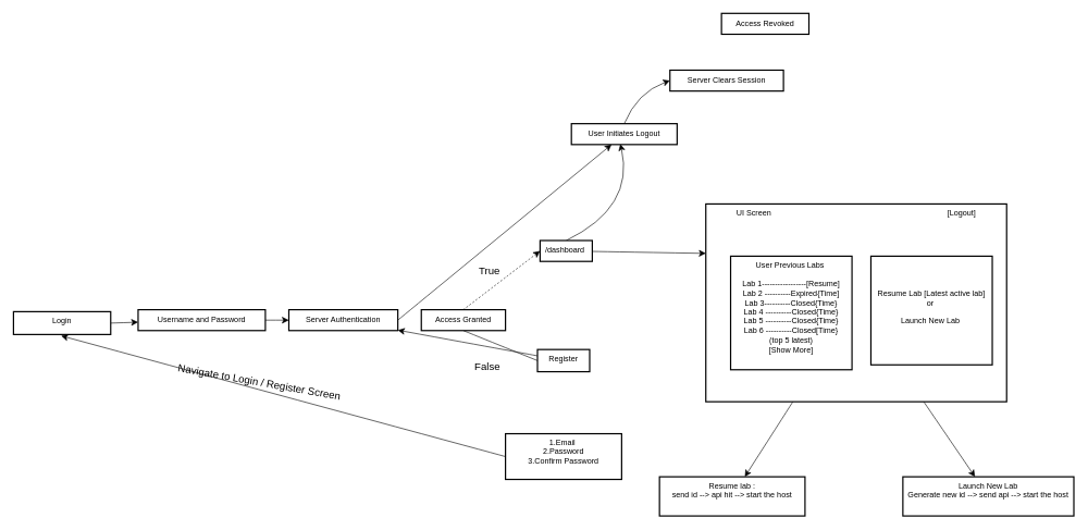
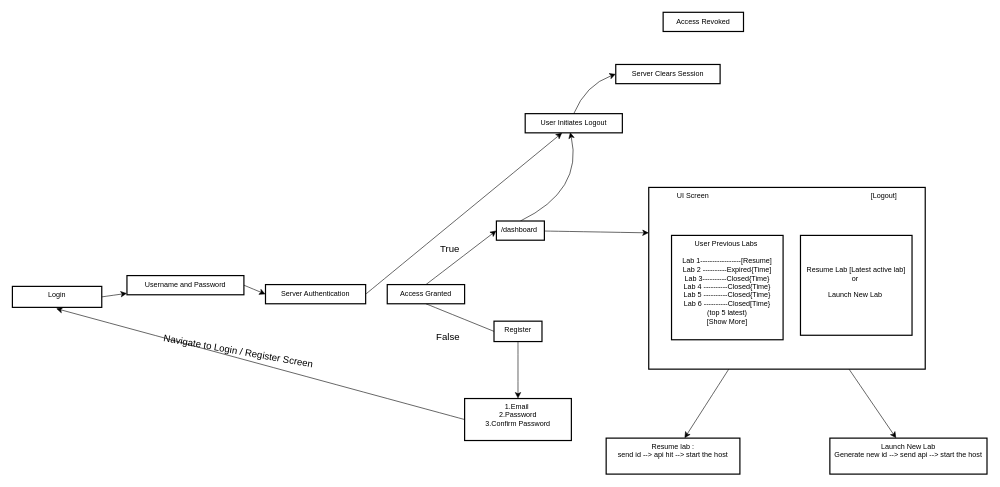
  <mxCell id="0" />
  <mxCell id="1" parent="0" />
- <mxCell id="2" value="" style="edgeStyle=none;curved=1;rounded=0;orthogonalLoop=1;jettySize=auto;html=1;fontSize=12;startSize=8;endSize=8;" edge="1" parent="1" source="3" target="10"><mxGeometry relative="1" as="geometry" /></mxCell>
+ <mxCell id="2" value="" style="edgeStyle=none;curved=1;rounded=0;orthogonalLoop=1;jettySize=auto;html=1;fontSize=12;startSize=8;endSize=8;" edge="1" parent="1" source="3" target="22"><mxGeometry relative="1" as="geometry" /></mxCell>
  <mxCell id="3" value="Register" style="whiteSpace=wrap;strokeWidth=2;verticalAlign=top;" parent="1" vertex="1"><mxGeometry x="823" y="535" width="80" height="34" as="geometry" /></mxCell>
  <mxCell id="4" value="Access Revoked" style="whiteSpace=wrap;strokeWidth=2;" parent="1" vertex="1"><mxGeometry x="1105" y="20" width="134" height="32" as="geometry" /></mxCell>
  <mxCell id="5" style="edgeStyle=none;curved=1;rounded=0;orthogonalLoop=1;jettySize=auto;html=1;exitX=1;exitY=0.5;exitDx=0;exitDy=0;fontSize=12;startSize=8;endSize=8;" edge="1" parent="1" source="6" target="8"><mxGeometry relative="1" as="geometry" /></mxCell>
  <mxCell id="6" value="Login" style="whiteSpace=wrap;strokeWidth=2;verticalAlign=top;" parent="1" vertex="1"><mxGeometry x="20" y="477" width="149" height="35" as="geometry" /></mxCell>
  <mxCell id="7" style="edgeStyle=none;curved=1;rounded=0;orthogonalLoop=1;jettySize=auto;html=1;exitX=1;exitY=0.5;exitDx=0;exitDy=0;entryX=0;entryY=0.5;entryDx=0;entryDy=0;fontSize=12;startSize=8;endSize=8;" edge="1" parent="1" source="8" target="10"><mxGeometry relative="1" as="geometry" /></mxCell>
- <mxCell id="8" value="Username and Password" style="whiteSpace=wrap;strokeWidth=2;" parent="1" vertex="1"><mxGeometry x="211" y="474" width="195" height="32" as="geometry" /></mxCell>
+ <mxCell id="8" value="Username and Password" style="whiteSpace=wrap;strokeWidth=2;" parent="1" vertex="1"><mxGeometry x="211" y="459" width="195" height="32" as="geometry" /></mxCell>
  <mxCell id="9" style="edgeStyle=none;curved=1;rounded=0;orthogonalLoop=1;jettySize=auto;html=1;exitX=1;exitY=0.5;exitDx=0;exitDy=0;fontSize=12;startSize=8;endSize=8;" edge="1" parent="1" source="10" target="28"><mxGeometry relative="1" as="geometry" /></mxCell>
  <mxCell id="10" value="Server Authentication" style="whiteSpace=wrap;strokeWidth=2;" parent="1" vertex="1"><mxGeometry x="442" y="474" width="167" height="32" as="geometry" /></mxCell>
- <mxCell id="11" style="edgeStyle=none;curved=1;rounded=0;orthogonalLoop=1;jettySize=auto;html=1;exitX=0.5;exitY=0;exitDx=0;exitDy=0;entryX=0;entryY=0.5;entryDx=0;entryDy=0;fontSize=12;startSize=8;endSize=8;dashed=1;" edge="1" parent="1" source="13" target="17"><mxGeometry relative="1" as="geometry" /></mxCell>
+ <mxCell id="11" style="edgeStyle=none;curved=1;rounded=0;orthogonalLoop=1;jettySize=auto;html=1;exitX=0.5;exitY=0;exitDx=0;exitDy=0;entryX=0;entryY=0.5;entryDx=0;entryDy=0;fontSize=12;startSize=8;endSize=8;" edge="1" parent="1" source="13" target="17"><mxGeometry relative="1" as="geometry" /></mxCell>
  <mxCell id="12" style="edgeStyle=none;curved=1;rounded=0;orthogonalLoop=1;jettySize=auto;html=1;exitX=0.5;exitY=1;exitDx=0;exitDy=0;entryX=0;entryY=0.5;entryDx=0;entryDy=0;fontSize=12;startSize=8;endSize=8;endArrow=none;" edge="1" parent="1" source="13" target="3"><mxGeometry relative="1" as="geometry" /></mxCell>
  <mxCell id="13" value="Access Granted" style="whiteSpace=wrap;strokeWidth=2;" parent="1" vertex="1"><mxGeometry x="645" y="474" width="129" height="32" as="geometry" /></mxCell>
  <mxCell id="14" style="edgeStyle=none;curved=1;rounded=0;orthogonalLoop=1;jettySize=auto;html=1;exitX=0.5;exitY=1;exitDx=0;exitDy=0;fontSize=12;startSize=8;endSize=8;" edge="1" parent="1" source="3" target="3"><mxGeometry relative="1" as="geometry" /></mxCell>
  <mxCell id="15" value="" style="edgeStyle=none;curved=1;rounded=0;orthogonalLoop=1;jettySize=auto;html=1;fontSize=12;startSize=8;endSize=8;entryX=0;entryY=0.25;entryDx=0;entryDy=0;" edge="1" parent="1" source="17" target="26"><mxGeometry relative="1" as="geometry" /></mxCell>
  <mxCell id="16" style="edgeStyle=none;curved=1;rounded=0;orthogonalLoop=1;jettySize=auto;html=1;exitX=0.5;exitY=0;exitDx=0;exitDy=0;fontSize=12;startSize=8;endSize=8;entryX=0.463;entryY=0.969;entryDx=0;entryDy=0;entryPerimeter=0;" edge="1" parent="1" source="17" target="28"><mxGeometry relative="1" as="geometry"><mxPoint x="1022" y="225" as="targetPoint" /><Array as="points"><mxPoint x="972" y="317" /></Array></mxGeometry></mxCell>
  <mxCell id="17" value="/dashboard " style="whiteSpace=wrap;strokeWidth=2;verticalAlign=top;" vertex="1" parent="1"><mxGeometry x="827" y="368" width="80" height="32" as="geometry" /></mxCell>
  <mxCell id="18" style="edgeStyle=none;curved=1;rounded=0;orthogonalLoop=1;jettySize=auto;html=1;exitX=0.5;exitY=0;exitDx=0;exitDy=0;fontSize=12;startSize=8;endSize=8;" edge="1" parent="1" source="17" target="17"><mxGeometry relative="1" as="geometry" /></mxCell>
  <mxCell id="19" value="True" style="text;html=1;align=center;verticalAlign=middle;resizable=0;points=[];autosize=1;strokeColor=none;fillColor=none;fontSize=16;" vertex="1" parent="1"><mxGeometry x="724" y="399" width="50" height="31" as="geometry" /></mxCell>
  <mxCell id="20" value="False" style="text;html=1;align=center;verticalAlign=middle;resizable=0;points=[];autosize=1;strokeColor=none;fillColor=none;fontSize=16;" vertex="1" parent="1"><mxGeometry x="717" y="545" width="57" height="31" as="geometry" /></mxCell>
  <mxCell id="21" style="edgeStyle=none;curved=1;rounded=0;orthogonalLoop=1;jettySize=auto;html=1;exitX=0;exitY=0.5;exitDx=0;exitDy=0;fontSize=12;startSize=8;endSize=8;" edge="1" parent="1" source="22"><mxGeometry relative="1" as="geometry"><mxPoint x="93" y="514" as="targetPoint" /></mxGeometry></mxCell>
  <mxCell id="22" value="1.Email &#10;2.Password&#10;3.Confirm Password" style="whiteSpace=wrap;strokeWidth=2;verticalAlign=top;" vertex="1" parent="1"><mxGeometry x="774" y="664" width="178" height="70" as="geometry" /></mxCell>
  <mxCell id="23" value="Navigate to Login / Register Screen&amp;nbsp;" style="text;html=1;align=center;verticalAlign=middle;resizable=0;points=[];autosize=1;strokeColor=none;fillColor=none;fontSize=16;rotation=10;" vertex="1" parent="1"><mxGeometry x="261" y="569" width="275" height="31" as="geometry" /></mxCell>
  <mxCell id="24" value="" style="edgeStyle=none;curved=1;rounded=0;orthogonalLoop=1;jettySize=auto;html=1;fontSize=12;startSize=8;endSize=8;" edge="1" parent="1" source="26" target="32"><mxGeometry relative="1" as="geometry" /></mxCell>
  <mxCell id="25" value="" style="edgeStyle=none;curved=1;rounded=0;orthogonalLoop=1;jettySize=auto;html=1;fontSize=12;startSize=8;endSize=8;" edge="1" parent="1" source="26" target="33"><mxGeometry relative="1" as="geometry" /></mxCell>
  <mxCell id="26" value="UI Screen&amp;nbsp; &amp;nbsp; &amp;nbsp; &amp;nbsp; &amp;nbsp; &amp;nbsp; &amp;nbsp; &amp;nbsp; &amp;nbsp; &amp;nbsp; &amp;nbsp; &amp;nbsp; &amp;nbsp; &amp;nbsp; &amp;nbsp; &amp;nbsp; &amp;nbsp; &amp;nbsp; &amp;nbsp; &amp;nbsp; &amp;nbsp; &amp;nbsp; &amp;nbsp; &amp;nbsp; &amp;nbsp; &amp;nbsp; &amp;nbsp; &amp;nbsp; &amp;nbsp; &amp;nbsp; &amp;nbsp; &amp;nbsp; &amp;nbsp; &amp;nbsp; &amp;nbsp; &amp;nbsp; &amp;nbsp; &amp;nbsp; &amp;nbsp; &amp;nbsp; &amp;nbsp;[Logout]&lt;div&gt;&lt;br&gt;&lt;/div&gt;&lt;div&gt;&lt;br&gt;&lt;/div&gt;" style="whiteSpace=wrap;html=1;verticalAlign=top;strokeWidth=2;" vertex="1" parent="1"><mxGeometry x="1081" y="312" width="461" height="303" as="geometry" /></mxCell>
  <mxCell id="27" style="edgeStyle=none;curved=1;rounded=0;orthogonalLoop=1;jettySize=auto;html=1;exitX=0.5;exitY=0;exitDx=0;exitDy=0;entryX=0;entryY=0.5;entryDx=0;entryDy=0;fontSize=12;startSize=8;endSize=8;" edge="1" parent="1" source="28" target="29"><mxGeometry relative="1" as="geometry"><Array as="points"><mxPoint x="976" y="141" /></Array></mxGeometry></mxCell>
  <mxCell id="28" value="User Initiates Logout" style="whiteSpace=wrap;strokeWidth=2;" vertex="1" parent="1"><mxGeometry x="875" y="189" width="162" height="32" as="geometry" /></mxCell>
  <mxCell id="29" value="Server Clears Session" style="whiteSpace=wrap;strokeWidth=2;" vertex="1" parent="1"><mxGeometry x="1026" y="107" width="174" height="32" as="geometry" /></mxCell>
  <mxCell id="30" value="User Previous Labs&amp;nbsp;&lt;div&gt;&lt;br&gt;&lt;/div&gt;&lt;div&gt;Lab 1-----------------[Resume]&lt;/div&gt;&lt;div&gt;Lab 2 ----------Expired{Time]&lt;/div&gt;&lt;div&gt;Lab 3----------Closed{Time}&lt;br&gt;&lt;/div&gt;&lt;div&gt;Lab 4 ----------Closed{Time}&lt;br&gt;&lt;/div&gt;&lt;div&gt;Lab 5 ----------Closed{Time}&lt;br&gt;&lt;/div&gt;&lt;div&gt;Lab 6 ----------Closed[Time}&lt;br&gt;&lt;/div&gt;&lt;div&gt;(top 5 latest)&lt;/div&gt;&lt;div&gt;[Show More]&lt;/div&gt;" style="whiteSpace=wrap;html=1;verticalAlign=top;strokeWidth=2;" vertex="1" parent="1"><mxGeometry x="1119" y="392" width="186" height="174" as="geometry" /></mxCell>
  <mxCell id="31" value="&lt;div&gt;&lt;br&gt;&lt;/div&gt;&lt;div&gt;&lt;br&gt;&lt;/div&gt;&lt;div&gt;&lt;br&gt;&lt;/div&gt;Resume Lab [Latest active lab]&lt;div&gt;or&amp;nbsp;&lt;/div&gt;&lt;div&gt;&lt;br&gt;&lt;/div&gt;&lt;div&gt;Launch New Lab&amp;nbsp;&lt;/div&gt;" style="whiteSpace=wrap;html=1;verticalAlign=top;strokeWidth=2;" vertex="1" parent="1"><mxGeometry x="1334" y="392" width="186" height="166.5" as="geometry" /></mxCell>
  <mxCell id="32" value="Resume lab :&lt;div&gt;send id --&amp;gt; api hit --&amp;gt; start the host&lt;/div&gt;" style="whiteSpace=wrap;html=1;verticalAlign=top;strokeWidth=2;" vertex="1" parent="1"><mxGeometry x="1010" y="730" width="223" height="60" as="geometry" /></mxCell>
  <mxCell id="33" value="Launch New Lab&lt;div&gt;Generate new id --&amp;gt; send api --&amp;gt; start the host&lt;/div&gt;" style="whiteSpace=wrap;html=1;verticalAlign=top;strokeWidth=2;" vertex="1" parent="1"><mxGeometry x="1383" y="730" width="262" height="60" as="geometry" /></mxCell>
